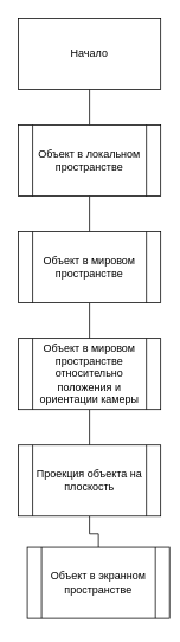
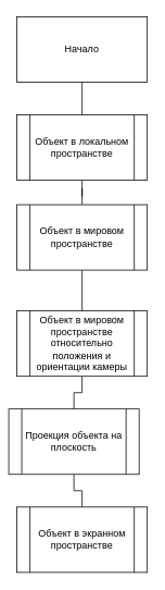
  <mxCell id="0" />
  <mxCell id="1" parent="0" />
  <mxCell id="2" value="" style="edgeStyle=orthogonalEdgeStyle;rounded=0;orthogonalLoop=1;jettySize=auto;html=1;endArrow=none;endFill=0;" parent="1" source="3" target="5" edge="1"><mxGeometry relative="1" as="geometry" /></mxCell>
  <mxCell id="3" value="&lt;div&gt;Начало&lt;/div&gt;" style="whiteSpace=wrap;html=1;arcSize=50;rounded=0;" parent="1" vertex="1"><mxGeometry x="20" y="20" width="160" height="80" as="geometry" /></mxCell>
  <mxCell id="4" value="" style="edgeStyle=orthogonalEdgeStyle;rounded=0;orthogonalLoop=1;jettySize=auto;html=1;endArrow=none;endFill=0;" parent="1" source="5" target="7" edge="1"><mxGeometry relative="1" as="geometry" /></mxCell>
  <mxCell id="5" value="Объект в локальном пространстве" style="shape=process;whiteSpace=wrap;html=1;backgroundOutline=1;rounded=0;" parent="1" vertex="1"><mxGeometry x="20" y="140" width="160" height="80" as="geometry" /></mxCell>
  <mxCell id="6" value="" style="edgeStyle=orthogonalEdgeStyle;rounded=0;orthogonalLoop=1;jettySize=auto;html=1;endArrow=none;endFill=0;" parent="1" source="7" target="9" edge="1"><mxGeometry relative="1" as="geometry" /></mxCell>
- <mxCell id="7" value="Объект в мировом пространстве" style="shape=process;whiteSpace=wrap;html=1;backgroundOutline=1;rounded=0;" parent="1" vertex="1"><mxGeometry x="20" y="260" width="160" height="80" as="geometry" /></mxCell>
+ <mxCell id="7" value="Объект в мировом пространстве" style="shape=process;whiteSpace=wrap;html=1;backgroundOutline=1;rounded=0;" parent="1" vertex="1"><mxGeometry x="20" y="250" width="160" height="80" as="geometry" /></mxCell>
  <mxCell id="8" value="" style="edgeStyle=orthogonalEdgeStyle;rounded=0;orthogonalLoop=1;jettySize=auto;html=1;endArrow=none;endFill=0;" parent="1" source="9" target="11" edge="1"><mxGeometry relative="1" as="geometry" /></mxCell>
  <mxCell id="9" value="Объект в мировом пространстве относительно положения и ориентации камеры" style="shape=process;whiteSpace=wrap;html=1;backgroundOutline=1;rounded=0;" parent="1" vertex="1"><mxGeometry x="20" y="380" width="160" height="80" as="geometry" /></mxCell>
  <mxCell id="10" value="" style="edgeStyle=orthogonalEdgeStyle;rounded=0;orthogonalLoop=1;jettySize=auto;html=1;endArrow=none;endFill=0;" parent="1" source="11" target="12" edge="1"><mxGeometry relative="1" as="geometry" /></mxCell>
- <mxCell id="11" value="Проекция объекта на плоскость" style="shape=process;whiteSpace=wrap;html=1;backgroundOutline=1;rounded=0;" parent="1" vertex="1"><mxGeometry x="20" y="500" width="160" height="80" as="geometry" /></mxCell>
- <mxCell id="12" value="Объект в экранном пространстве" style="shape=process;whiteSpace=wrap;html=1;backgroundOutline=1;rounded=0;" parent="1" vertex="1"><mxGeometry x="30" y="615" width="160" height="80" as="geometry" /></mxCell>
+ <mxCell id="11" value="Проекция объекта на плоскость" style="shape=process;whiteSpace=wrap;html=1;backgroundOutline=1;rounded=0;" parent="1" vertex="1"><mxGeometry x="10" y="500" width="160" height="80" as="geometry" /></mxCell>
+ <mxCell id="12" value="Объект в экранном пространстве" style="shape=process;whiteSpace=wrap;html=1;backgroundOutline=1;rounded=0;" parent="1" vertex="1"><mxGeometry x="20" y="620" width="160" height="80" as="geometry" /></mxCell>
